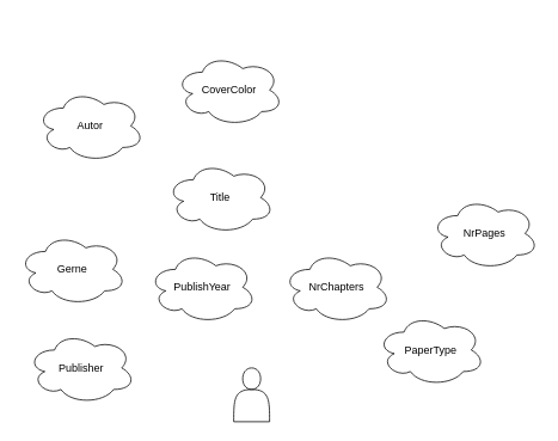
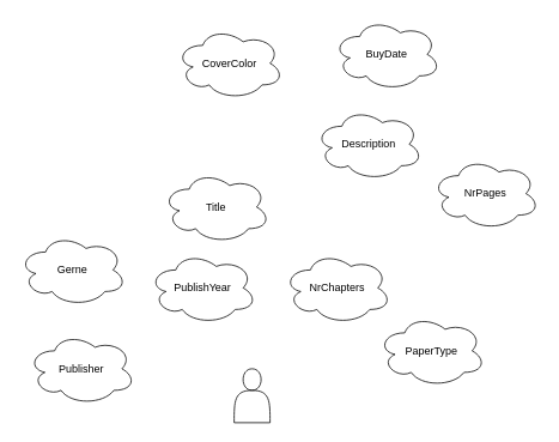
  <mxCell id="0" />
  <mxCell id="1" parent="0" />
  <mxCell id="2" value="" style="shape=actor;whiteSpace=wrap;html=1;" parent="1" vertex="1"><mxGeometry x="260" y="410" width="40" height="60" as="geometry" /></mxCell>
  <mxCell id="3" value="Gerne" style="ellipse;shape=cloud;whiteSpace=wrap;html=1;" parent="1" vertex="1"><mxGeometry x="20" y="260" width="120" height="80" as="geometry" /></mxCell>
- <mxCell id="4" value="Title" style="ellipse;shape=cloud;whiteSpace=wrap;html=1;" parent="1" vertex="1"><mxGeometry x="185" y="180" width="120" height="80" as="geometry" /></mxCell>
+ <mxCell id="4" value="Title" style="ellipse;shape=cloud;whiteSpace=wrap;html=1;" parent="1" vertex="1"><mxGeometry x="180" y="190" width="120" height="80" as="geometry" /></mxCell>
  <mxCell id="5" value="NrChapters" style="ellipse;shape=cloud;whiteSpace=wrap;html=1;" parent="1" vertex="1"><mxGeometry x="315" y="280" width="120" height="80" as="geometry" /></mxCell>
- <mxCell id="7" value="Autor" style="ellipse;shape=cloud;whiteSpace=wrap;html=1;" parent="1" vertex="1"><mxGeometry x="40" y="100" width="120" height="80" as="geometry" /></mxCell>
- <mxCell id="8" value="NrPages" style="ellipse;shape=cloud;whiteSpace=wrap;html=1;" parent="1" vertex="1"><mxGeometry x="480" y="220" width="120" height="80" as="geometry" /></mxCell>
- <mxCell id="9" value="CoverColor" style="ellipse;shape=cloud;whiteSpace=wrap;html=1;" parent="1" vertex="1"><mxGeometry x="195" y="60" width="120" height="80" as="geometry" /></mxCell>
+ <mxCell id="6" value="Description" style="ellipse;shape=cloud;whiteSpace=wrap;html=1;" parent="1" vertex="1"><mxGeometry x="350" y="120" width="120" height="80" as="geometry" /></mxCell>
+ <mxCell id="8" value="NrPages" style="ellipse;shape=cloud;whiteSpace=wrap;html=1;" parent="1" vertex="1"><mxGeometry x="480" y="175" width="120" height="80" as="geometry" /></mxCell>
+ <mxCell id="9" value="CoverColor" style="ellipse;shape=cloud;whiteSpace=wrap;html=1;" parent="1" vertex="1"><mxGeometry x="195" y="30" width="120" height="80" as="geometry" /></mxCell>
  <mxCell id="10" value="PublishYear" style="ellipse;shape=cloud;whiteSpace=wrap;html=1;" parent="1" vertex="1"><mxGeometry x="165" y="280" width="120" height="80" as="geometry" /></mxCell>
  <mxCell id="11" value="Publisher" style="ellipse;shape=cloud;whiteSpace=wrap;html=1;" parent="1" vertex="1"><mxGeometry x="30" y="370" width="120" height="80" as="geometry" /></mxCell>
  <mxCell id="12" value="PaperType" style="ellipse;shape=cloud;whiteSpace=wrap;html=1;" parent="1" vertex="1"><mxGeometry x="420" y="350" width="120" height="80" as="geometry" /></mxCell>
+ <mxCell id="13" value="BuyDate" style="ellipse;shape=cloud;whiteSpace=wrap;html=1;" parent="1" vertex="1"><mxGeometry x="370" y="20" width="120" height="80" as="geometry" /></mxCell>
